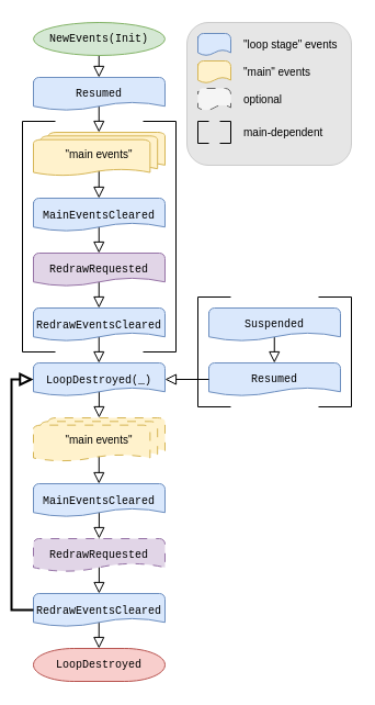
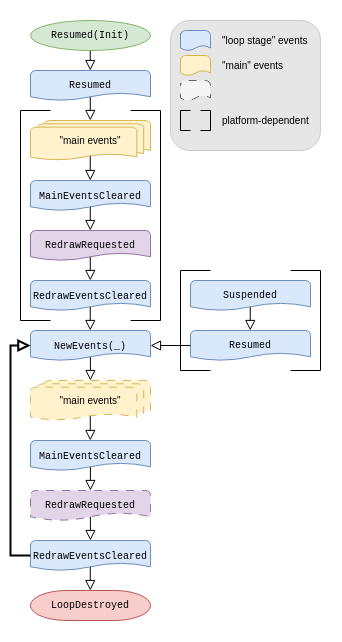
  <mxCell id="0" />
  <mxCell id="1" parent="0" />
  <mxCell id="2" value="" style="rounded=1;whiteSpace=wrap;html=1;fillColor=#E6E6E6;strokeColor=#CCCCCC;" parent="1" vertex="1"><mxGeometry x="170" y="20" width="150" height="130" as="geometry" /></mxCell>
  <mxCell id="3" value="" style="rounded=0;html=1;jettySize=auto;orthogonalLoop=1;fontSize=11;endArrow=block;endFill=0;endSize=8;strokeWidth=1;shadow=0;labelBackgroundColor=none;edgeStyle=orthogonalEdgeStyle;" parent="1" edge="1"><mxGeometry relative="1" as="geometry"><mxPoint x="249.76" y="280" as="sourcePoint" /><mxPoint x="249.76" y="330" as="targetPoint" /></mxGeometry></mxCell>
  <mxCell id="4" value="" style="rounded=0;html=1;jettySize=auto;orthogonalLoop=1;fontSize=11;endArrow=block;endFill=0;endSize=8;strokeWidth=1;shadow=0;labelBackgroundColor=none;edgeStyle=orthogonalEdgeStyle;" parent="1" edge="1"><mxGeometry relative="1" as="geometry"><mxPoint x="89.76" y="540" as="sourcePoint" /><mxPoint x="89.76" y="590" as="targetPoint" /></mxGeometry></mxCell>
  <mxCell id="5" value="" style="rounded=0;html=1;jettySize=auto;orthogonalLoop=1;fontSize=11;endArrow=block;endFill=0;endSize=8;strokeWidth=1;shadow=0;labelBackgroundColor=none;edgeStyle=orthogonalEdgeStyle;" parent="1" edge="1"><mxGeometry relative="1" as="geometry"><mxPoint x="89.76" y="130" as="sourcePoint" /><mxPoint x="89.76" y="180" as="targetPoint" /></mxGeometry></mxCell>
  <mxCell id="6" value="" style="rounded=0;html=1;jettySize=auto;orthogonalLoop=1;fontSize=11;endArrow=block;endFill=0;endSize=8;strokeWidth=1;shadow=0;labelBackgroundColor=none;edgeStyle=orthogonalEdgeStyle;" parent="1" edge="1"><mxGeometry relative="1" as="geometry"><mxPoint x="89.76" y="70" as="sourcePoint" /><mxPoint x="89.76" y="120" as="targetPoint" /></mxGeometry></mxCell>
  <mxCell id="7" value="" style="rounded=0;html=1;jettySize=auto;orthogonalLoop=1;fontSize=11;endArrow=block;endFill=0;endSize=8;strokeWidth=1;shadow=0;labelBackgroundColor=none;edgeStyle=orthogonalEdgeStyle;" parent="1" edge="1"><mxGeometry relative="1" as="geometry"><mxPoint x="89.76" y="20" as="sourcePoint" /><mxPoint x="89.76" y="70" as="targetPoint" /></mxGeometry></mxCell>
- <mxCell id="8" value="&lt;div style=&quot;font-size: 10px;&quot;&gt;&lt;font style=&quot;font-size: 10px;&quot; face=&quot;Courier New&quot;&gt;NewEvents(Init)&lt;/font&gt;&lt;/div&gt;" style="strokeWidth=1;html=1;shape=mxgraph.flowchart.start_1;whiteSpace=wrap;fillColor=#d5e8d4;strokeColor=#82b366;fontSize=10;" parent="1" vertex="1"><mxGeometry x="30" y="20" width="120" height="30" as="geometry" /></mxCell>
+ <mxCell id="8" value="&lt;div style=&quot;font-size: 10px;&quot;&gt;&lt;font style=&quot;font-size: 10px;&quot; face=&quot;Courier New&quot;&gt;Resumed(Init)&lt;/font&gt;&lt;/div&gt;" style="strokeWidth=1;html=1;shape=mxgraph.flowchart.start_1;whiteSpace=wrap;fillColor=#d5e8d4;strokeColor=#82b366;fontSize=10;" parent="1" vertex="1"><mxGeometry x="30" y="20" width="120" height="30" as="geometry" /></mxCell>
  <mxCell id="9" value="&lt;font style=&quot;font-size: 10px;&quot; face=&quot;Courier New&quot;&gt;Resumed&lt;/font&gt;" style="strokeWidth=1;html=1;shape=mxgraph.flowchart.document2;whiteSpace=wrap;size=0.25;fillColor=#dae8fc;strokeColor=#6c8ebf;fontSize=10;" parent="1" vertex="1"><mxGeometry x="30" y="70" width="120" height="30" as="geometry" /></mxCell>
  <mxCell id="10" value="&quot;main events&quot;" style="strokeWidth=1;html=1;shape=mxgraph.flowchart.multi-document;whiteSpace=wrap;fillColor=#fff2cc;strokeColor=#d6b656;fontSize=10;" parent="1" vertex="1"><mxGeometry x="30" y="120" width="120" height="40" as="geometry" /></mxCell>
  <mxCell id="11" value="" style="rounded=0;html=1;jettySize=auto;orthogonalLoop=1;fontSize=11;endArrow=block;endFill=0;endSize=8;strokeWidth=1;shadow=0;labelBackgroundColor=none;edgeStyle=orthogonalEdgeStyle;" parent="1" edge="1"><mxGeometry relative="1" as="geometry"><mxPoint x="89.76" y="230" as="sourcePoint" /><mxPoint x="89.76" y="280" as="targetPoint" /></mxGeometry></mxCell>
  <mxCell id="12" value="&lt;font style=&quot;font-size: 10px;&quot; face=&quot;Courier New&quot;&gt;RedrawRequested&lt;/font&gt;" style="strokeWidth=1;html=1;shape=mxgraph.flowchart.document2;whiteSpace=wrap;size=0.25;fillColor=#e1d5e7;strokeColor=#9673a6;fontSize=10;" parent="1" vertex="1"><mxGeometry x="30" y="230" width="120" height="30" as="geometry" /></mxCell>
  <mxCell id="13" value="" style="rounded=0;html=1;jettySize=auto;orthogonalLoop=1;fontSize=11;endArrow=block;endFill=0;endSize=8;strokeWidth=1;shadow=0;labelBackgroundColor=none;edgeStyle=orthogonalEdgeStyle;" parent="1" edge="1"><mxGeometry relative="1" as="geometry"><mxPoint x="89.76" y="280" as="sourcePoint" /><mxPoint x="89.76" y="330" as="targetPoint" /></mxGeometry></mxCell>
  <mxCell id="14" value="&lt;font style=&quot;font-size: 11px;&quot; face=&quot;Courier New&quot;&gt;&lt;font style=&quot;font-size: 10px;&quot;&gt;RedrawEventsCleared&lt;/font&gt;&lt;/font&gt;" style="strokeWidth=1;html=1;shape=mxgraph.flowchart.document2;whiteSpace=wrap;size=0.25;fillColor=#dae8fc;strokeColor=#6c8ebf;" parent="1" vertex="1"><mxGeometry x="30" y="280" width="120" height="30" as="geometry" /></mxCell>
  <mxCell id="15" value="" style="rounded=0;html=1;jettySize=auto;orthogonalLoop=1;fontSize=11;endArrow=block;endFill=0;endSize=8;strokeWidth=1;shadow=0;labelBackgroundColor=none;edgeStyle=orthogonalEdgeStyle;" parent="1" edge="1"><mxGeometry relative="1" as="geometry"><mxPoint x="89.9" y="330" as="sourcePoint" /><mxPoint x="89.9" y="380" as="targetPoint" /></mxGeometry></mxCell>
- <mxCell id="16" value="&lt;font style=&quot;font-size: 10px;&quot; face=&quot;Courier New&quot;&gt;LoopDestroyed(_)&lt;/font&gt;" style="strokeWidth=1;html=1;shape=mxgraph.flowchart.document2;whiteSpace=wrap;size=0.25;fillColor=#dae8fc;strokeColor=#6c8ebf;" parent="1" vertex="1"><mxGeometry x="30" y="330" width="120" height="30" as="geometry" /></mxCell>
+ <mxCell id="16" value="&lt;font style=&quot;font-size: 10px;&quot; face=&quot;Courier New&quot;&gt;NewEvents(_)&lt;/font&gt;" style="strokeWidth=1;html=1;shape=mxgraph.flowchart.document2;whiteSpace=wrap;size=0.25;fillColor=#dae8fc;strokeColor=#6c8ebf;" parent="1" vertex="1"><mxGeometry x="30" y="330" width="120" height="30" as="geometry" /></mxCell>
  <mxCell id="17" value="" style="rounded=0;html=1;jettySize=auto;orthogonalLoop=1;fontSize=11;endArrow=block;endFill=0;endSize=8;strokeWidth=1;shadow=0;labelBackgroundColor=none;edgeStyle=orthogonalEdgeStyle;" parent="1" edge="1"><mxGeometry relative="1" as="geometry"><mxPoint x="89.76" y="390" as="sourcePoint" /><mxPoint x="89.76" y="440" as="targetPoint" /><Array as="points"><mxPoint x="90" y="400" /><mxPoint x="90" y="400" /></Array></mxGeometry></mxCell>
  <mxCell id="18" value="&quot;main events&quot;" style="strokeWidth=1;html=1;shape=mxgraph.flowchart.multi-document;whiteSpace=wrap;fillColor=#fff2cc;strokeColor=#d6b656;fontSize=10;dashed=1;dashPattern=8 8;" parent="1" vertex="1"><mxGeometry x="30" y="380" width="120" height="40" as="geometry" /></mxCell>
  <mxCell id="19" value="" style="rounded=0;html=1;jettySize=auto;orthogonalLoop=1;fontSize=11;endArrow=block;endFill=0;endSize=8;strokeWidth=1;shadow=0;labelBackgroundColor=none;edgeStyle=orthogonalEdgeStyle;" parent="1" edge="1"><mxGeometry relative="1" as="geometry"><mxPoint x="89.9" y="490" as="sourcePoint" /><mxPoint x="89.9" y="540" as="targetPoint" /></mxGeometry></mxCell>
  <mxCell id="20" value="&lt;font style=&quot;font-size: 10px;&quot; face=&quot;Courier New&quot;&gt;RedrawRequested&lt;/font&gt;" style="strokeWidth=1;html=1;shape=mxgraph.flowchart.document2;whiteSpace=wrap;size=0.25;fillColor=#e1d5e7;strokeColor=#9673a6;fontSize=10;dashed=1;dashPattern=8 8;" parent="1" vertex="1"><mxGeometry x="30" y="490" width="120" height="30" as="geometry" /></mxCell>
  <mxCell id="21" value="&lt;font style=&quot;font-size: 11px;&quot; face=&quot;Courier New&quot;&gt;&lt;font style=&quot;font-size: 10px;&quot;&gt;RedrawEventsCleared&lt;/font&gt;&lt;/font&gt;" style="strokeWidth=1;html=1;shape=mxgraph.flowchart.document2;whiteSpace=wrap;size=0.25;fillColor=#dae8fc;strokeColor=#6c8ebf;" parent="1" vertex="1"><mxGeometry x="30" y="540" width="120" height="30" as="geometry" /></mxCell>
  <mxCell id="22" value="" style="rounded=0;html=1;jettySize=auto;orthogonalLoop=1;fontSize=11;endArrow=block;endFill=0;endSize=8;strokeWidth=2;shadow=0;labelBackgroundColor=none;edgeStyle=orthogonalEdgeStyle;exitX=0;exitY=0.5;exitDx=0;exitDy=0;exitPerimeter=0;entryX=0;entryY=0.5;entryDx=0;entryDy=0;entryPerimeter=0;" parent="1" source="21" target="16" edge="1"><mxGeometry relative="1" as="geometry"><mxPoint x="99.9" y="690" as="sourcePoint" /><mxPoint x="99.9" y="740" as="targetPoint" /></mxGeometry></mxCell>
  <mxCell id="23" value="&lt;font face=&quot;Courier New&quot;&gt;LoopDestroyed&lt;/font&gt;" style="strokeWidth=1;html=1;shape=mxgraph.flowchart.terminator;whiteSpace=wrap;fontSize=10;fillColor=#f8cecc;strokeColor=#b85450;" parent="1" vertex="1"><mxGeometry x="30" y="590" width="120" height="30" as="geometry" /></mxCell>
  <mxCell id="24" value="&lt;font style=&quot;font-size: 10px;&quot; face=&quot;Courier New&quot;&gt;Resumed&lt;/font&gt;" style="strokeWidth=1;html=1;shape=mxgraph.flowchart.document2;whiteSpace=wrap;size=0.25;fillColor=#dae8fc;strokeColor=#6c8ebf;fontSize=10;" parent="1" vertex="1"><mxGeometry x="190" y="330" width="120" height="30" as="geometry" /></mxCell>
  <mxCell id="25" value="&lt;font face=&quot;Courier New&quot;&gt;Suspended&lt;/font&gt;" style="strokeWidth=1;html=1;shape=mxgraph.flowchart.document2;whiteSpace=wrap;size=0.25;fillColor=#dae8fc;strokeColor=#6c8ebf;fontSize=10;" parent="1" vertex="1"><mxGeometry x="190" y="280" width="120" height="30" as="geometry" /></mxCell>
  <mxCell id="26" value="" style="rounded=0;html=1;jettySize=auto;orthogonalLoop=1;fontSize=11;endArrow=block;endFill=0;endSize=8;strokeWidth=1;shadow=0;labelBackgroundColor=none;edgeStyle=orthogonalEdgeStyle;exitX=0;exitY=0.5;exitDx=0;exitDy=0;exitPerimeter=0;entryX=1;entryY=0.5;entryDx=0;entryDy=0;entryPerimeter=0;" parent="1" source="24" target="16" edge="1"><mxGeometry relative="1" as="geometry"><mxPoint x="259.76" y="290" as="sourcePoint" /><mxPoint x="259.76" y="340" as="targetPoint" /></mxGeometry></mxCell>
  <mxCell id="27" value="" style="strokeWidth=1;html=1;shape=mxgraph.flowchart.annotation_1;align=left;pointerEvents=1;" parent="1" vertex="1"><mxGeometry x="20" y="110" width="30" height="210" as="geometry" /></mxCell>
  <mxCell id="28" value="" style="strokeWidth=1;html=1;shape=mxgraph.flowchart.annotation_1;align=left;pointerEvents=1;direction=west;" parent="1" vertex="1"><mxGeometry x="130" y="110" width="30" height="210" as="geometry" /></mxCell>
  <mxCell id="29" value="" style="rounded=0;html=1;jettySize=auto;orthogonalLoop=1;fontSize=11;endArrow=block;endFill=0;endSize=8;strokeWidth=1;shadow=0;labelBackgroundColor=none;edgeStyle=orthogonalEdgeStyle;" parent="1" edge="1"><mxGeometry relative="1" as="geometry"><mxPoint x="89.76" y="180" as="sourcePoint" /><mxPoint x="89.76" y="230" as="targetPoint" /><Array as="points"><mxPoint x="90" y="180" /><mxPoint x="90" y="180" /></Array></mxGeometry></mxCell>
  <mxCell id="30" value="&lt;font style=&quot;font-size: 11px;&quot; face=&quot;Courier New&quot;&gt;&lt;font style=&quot;font-size: 10px;&quot;&gt;MainEventsCleared&lt;/font&gt;&lt;/font&gt;" style="strokeWidth=1;html=1;shape=mxgraph.flowchart.document2;whiteSpace=wrap;size=0.25;fillColor=#dae8fc;strokeColor=#6c8ebf;" parent="1" vertex="1"><mxGeometry x="30" y="180" width="120" height="30" as="geometry" /></mxCell>
  <mxCell id="31" value="" style="rounded=0;html=1;jettySize=auto;orthogonalLoop=1;fontSize=11;endArrow=block;endFill=0;endSize=8;strokeWidth=1;shadow=0;labelBackgroundColor=none;edgeStyle=orthogonalEdgeStyle;" parent="1" edge="1"><mxGeometry relative="1" as="geometry"><mxPoint x="89.9" y="440" as="sourcePoint" /><mxPoint x="89.9" y="490" as="targetPoint" /></mxGeometry></mxCell>
  <mxCell id="32" value="&lt;font style=&quot;font-size: 11px;&quot; face=&quot;Courier New&quot;&gt;&lt;font style=&quot;font-size: 10px;&quot;&gt;MainEventsCleared&lt;/font&gt;&lt;/font&gt;" style="strokeWidth=1;html=1;shape=mxgraph.flowchart.document2;whiteSpace=wrap;size=0.25;fillColor=#dae8fc;strokeColor=#6c8ebf;" parent="1" vertex="1"><mxGeometry x="30" y="440" width="120" height="30" as="geometry" /></mxCell>
  <mxCell id="33" value="" style="strokeWidth=1;html=1;shape=mxgraph.flowchart.document2;whiteSpace=wrap;size=0.25;fillColor=#dae8fc;strokeColor=#6c8ebf;" parent="1" vertex="1"><mxGeometry x="180" y="30" width="30" height="20" as="geometry" /></mxCell>
  <mxCell id="34" value="" style="strokeWidth=1;html=1;shape=mxgraph.flowchart.document2;whiteSpace=wrap;size=0.25;fillColor=#fff2cc;strokeColor=#d6b656;" parent="1" vertex="1"><mxGeometry x="180" y="55" width="30" height="20" as="geometry" /></mxCell>
  <mxCell id="35" value="" style="strokeWidth=1;html=1;shape=mxgraph.flowchart.document2;whiteSpace=wrap;size=0.25;fillColor=#f5f5f5;strokeColor=#666666;fontColor=#333333;dashed=1;dashPattern=8 8;" parent="1" vertex="1"><mxGeometry x="180" y="80" width="30" height="20" as="geometry" /></mxCell>
  <mxCell id="36" value="&lt;font style=&quot;font-size: 10px;&quot;&gt;&lt;font style=&quot;font-size: 10px;&quot;&gt;&quot;loop stage&quot; events&lt;br style=&quot;font-size: 10px;&quot;&gt;&lt;/font&gt;&lt;/font&gt;" style="text;html=1;strokeColor=none;fillColor=none;align=left;verticalAlign=middle;whiteSpace=wrap;rounded=0;fontSize=10;" parent="1" vertex="1"><mxGeometry x="220" y="30" width="100" height="20" as="geometry" /></mxCell>
  <mxCell id="37" value="&lt;font style=&quot;font-size: 10px;&quot;&gt;&quot;main&quot; events&lt;font style=&quot;font-size: 10px;&quot;&gt;&lt;font style=&quot;font-size: 10px;&quot;&gt;&lt;br&gt;&lt;/font&gt;&lt;/font&gt;&lt;/font&gt;" style="text;html=1;strokeColor=none;fillColor=none;align=left;verticalAlign=middle;whiteSpace=wrap;rounded=0;" parent="1" vertex="1"><mxGeometry x="220" y="55" width="100" height="20" as="geometry" /></mxCell>
- <mxCell id="38" value="optional&lt;font style=&quot;font-size: 10px;&quot;&gt;&lt;font style=&quot;font-size: 10px;&quot;&gt;&lt;font style=&quot;font-size: 10px;&quot;&gt;&lt;br style=&quot;font-size: 10px;&quot;&gt;&lt;/font&gt;&lt;/font&gt;&lt;/font&gt;" style="text;html=1;strokeColor=none;fillColor=none;align=left;verticalAlign=middle;whiteSpace=wrap;rounded=0;fontSize=10;" parent="1" vertex="1"><mxGeometry x="220" y="80" width="90" height="20" as="geometry" /></mxCell>
  <mxCell id="39" value="" style="strokeWidth=1;html=1;shape=mxgraph.flowchart.annotation_1;align=left;pointerEvents=1;" parent="1" vertex="1"><mxGeometry x="180" y="110" width="10" height="20" as="geometry" /></mxCell>
  <mxCell id="40" value="" style="strokeWidth=1;html=1;shape=mxgraph.flowchart.annotation_1;align=left;pointerEvents=1;direction=west;" parent="1" vertex="1"><mxGeometry x="200" y="110" width="10" height="20" as="geometry" /></mxCell>
- <mxCell id="41" value="main-dependent&lt;font style=&quot;font-size: 10px;&quot;&gt;&lt;font style=&quot;font-size: 10px;&quot;&gt;&lt;font style=&quot;font-size: 10px;&quot;&gt;&lt;br style=&quot;font-size: 10px;&quot;&gt;&lt;/font&gt;&lt;/font&gt;&lt;/font&gt;" style="text;html=1;strokeColor=none;fillColor=none;align=left;verticalAlign=middle;whiteSpace=wrap;rounded=0;fontSize=10;" parent="1" vertex="1"><mxGeometry x="220" y="110" width="90" height="20" as="geometry" /></mxCell>
+ <mxCell id="41" value="platform-dependent&lt;font style=&quot;font-size: 10px;&quot;&gt;&lt;font style=&quot;font-size: 10px;&quot;&gt;&lt;font style=&quot;font-size: 10px;&quot;&gt;&lt;br style=&quot;font-size: 10px;&quot;&gt;&lt;/font&gt;&lt;/font&gt;&lt;/font&gt;" style="text;html=1;strokeColor=none;fillColor=none;align=left;verticalAlign=middle;whiteSpace=wrap;rounded=0;fontSize=10;" parent="1" vertex="1"><mxGeometry x="220" y="110" width="90" height="20" as="geometry" /></mxCell>
  <mxCell id="42" value="" style="strokeWidth=1;html=1;shape=mxgraph.flowchart.annotation_1;align=left;pointerEvents=1;" parent="1" vertex="1"><mxGeometry x="180" y="270" width="30" height="100" as="geometry" /></mxCell>
  <mxCell id="43" value="" style="strokeWidth=1;html=1;shape=mxgraph.flowchart.annotation_1;align=left;pointerEvents=1;direction=west;" parent="1" vertex="1"><mxGeometry x="290" y="270" width="30" height="100" as="geometry" /></mxCell>
